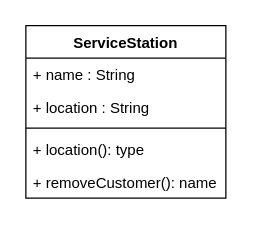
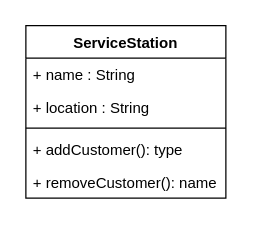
  <mxCell id="0" />
  <mxCell id="1" parent="0" />
  <mxCell id="2" value="ServiceStation" style="swimlane;fontStyle=1;align=center;verticalAlign=top;childLayout=stackLayout;horizontal=1;startSize=26;horizontalStack=0;resizeParent=1;resizeParentMax=0;resizeLast=0;collapsible=1;marginBottom=0;whiteSpace=wrap;html=1;" vertex="1" parent="1"><mxGeometry x="20" y="20" width="160" height="138" as="geometry" /></mxCell>
  <mxCell id="3" value="+ name : String" style="text;strokeColor=none;fillColor=none;align=left;verticalAlign=top;spacingLeft=4;spacingRight=4;overflow=hidden;rotatable=0;points=[[0,0.5],[1,0.5]];portConstraint=eastwest;whiteSpace=wrap;html=1;" vertex="1" parent="2"><mxGeometry y="26" width="160" height="26" as="geometry" /></mxCell>
  <mxCell id="4" value="+ location : String" style="text;strokeColor=none;fillColor=none;align=left;verticalAlign=top;spacingLeft=4;spacingRight=4;overflow=hidden;rotatable=0;points=[[0,0.5],[1,0.5]];portConstraint=eastwest;whiteSpace=wrap;html=1;" vertex="1" parent="2"><mxGeometry y="52" width="160" height="26" as="geometry" /></mxCell>
  <mxCell id="5" value="" style="line;strokeWidth=1;fillColor=none;align=left;verticalAlign=middle;spacingTop=-1;spacingLeft=3;spacingRight=3;rotatable=0;labelPosition=right;points=[];portConstraint=eastwest;strokeColor=inherit;" vertex="1" parent="2"><mxGeometry y="78" width="160" height="8" as="geometry" /></mxCell>
- <mxCell id="6" value="+ location(): type" style="text;strokeColor=none;fillColor=none;align=left;verticalAlign=top;spacingLeft=4;spacingRight=4;overflow=hidden;rotatable=0;points=[[0,0.5],[1,0.5]];portConstraint=eastwest;whiteSpace=wrap;html=1;" vertex="1" parent="2"><mxGeometry y="86" width="160" height="26" as="geometry" /></mxCell>
+ <mxCell id="6" value="+ addCustomer(): type" style="text;strokeColor=none;fillColor=none;align=left;verticalAlign=top;spacingLeft=4;spacingRight=4;overflow=hidden;rotatable=0;points=[[0,0.5],[1,0.5]];portConstraint=eastwest;whiteSpace=wrap;html=1;" vertex="1" parent="2"><mxGeometry y="86" width="160" height="26" as="geometry" /></mxCell>
  <mxCell id="7" value="+ removeCustomer(): name" style="text;strokeColor=none;fillColor=none;align=left;verticalAlign=top;spacingLeft=4;spacingRight=4;overflow=hidden;rotatable=0;points=[[0,0.5],[1,0.5]];portConstraint=eastwest;whiteSpace=wrap;html=1;" vertex="1" parent="2"><mxGeometry y="112" width="160" height="26" as="geometry" /></mxCell>
